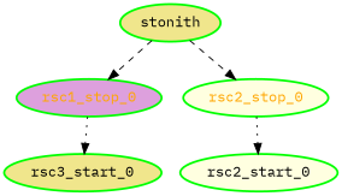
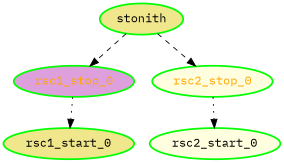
  digraph {
    fontname="IBM Plex Mono"
    node [color=green fontcolor=black style="bold,filled" fillcolor=khaki fontname="IBM Plex Mono"]
    edge [style=dotted fontname="IBM Plex Mono"]
    rsc1_stop_0 [fontcolor=orange fillcolor=plum]
-   rsc1_start_0 [label=rsc3_start_0]
+   rsc1_start_0
    rsc2_stop_0 [fontcolor=orange fillcolor=lightyellow]
    rsc2_start_0 [fillcolor=lightyellow]
    stonith
    rsc1_stop_0 -> rsc1_start_0
    rsc2_stop_0 -> rsc2_start_0
    stonith -> rsc1_stop_0 [style=dashed]
    stonith -> rsc2_stop_0 [style=dashed]
  }
